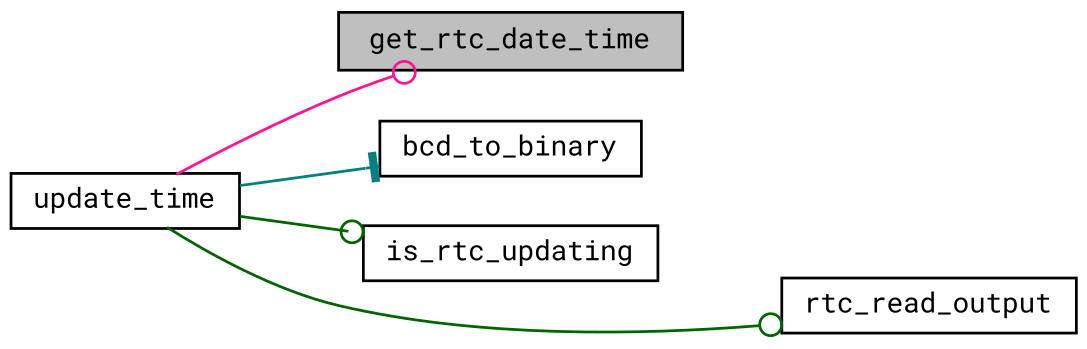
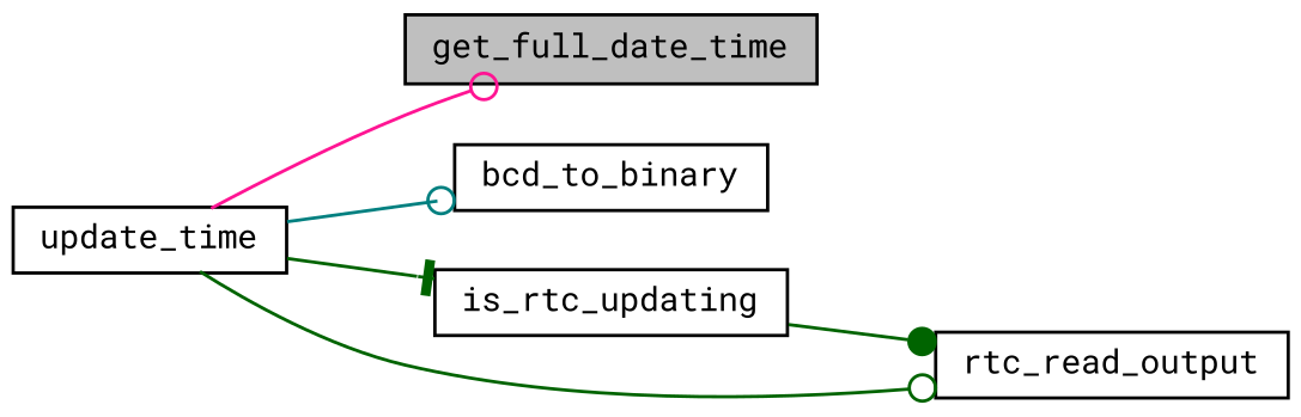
  digraph {
    fontname="Roboto Mono"
    rankdir=LR
    node [color=black fillcolor=white fontname="Roboto Mono" fontsize=10 shape=record style=filled]
    edge [arrowhead=odot color=darkgreen fontname="Roboto Mono" fontsize=10 labelfontname=Helvetica labelfontsize=10 style=solid]
-   n1 [fillcolor=grey75 fontcolor=black height=0.2 label=get_rtc_date_time width=0.4]
+   n1 [fillcolor=grey75 fontcolor=black height=0.2 label=get_full_date_time width=0.4]
    n2 [height=0.2 label=update_time width=0.4]
    n3 [height=0.2 label=bcd_to_binary width=0.4]
    n4 [height=0.2 label=is_rtc_updating width=0.4]
    n5 [height=0.2 label=rtc_read_output width=0.4]
    n2 -> n1 [color=deeppink]
-   n2 -> n3 [arrowhead=tee color=teal]
-   n2 -> n4
+   n2 -> n3 [color=teal]
+   n2 -> n4 [arrowhead=tee]
    n2 -> n5
+   n4 -> n5 [arrowhead=dot]
  }
